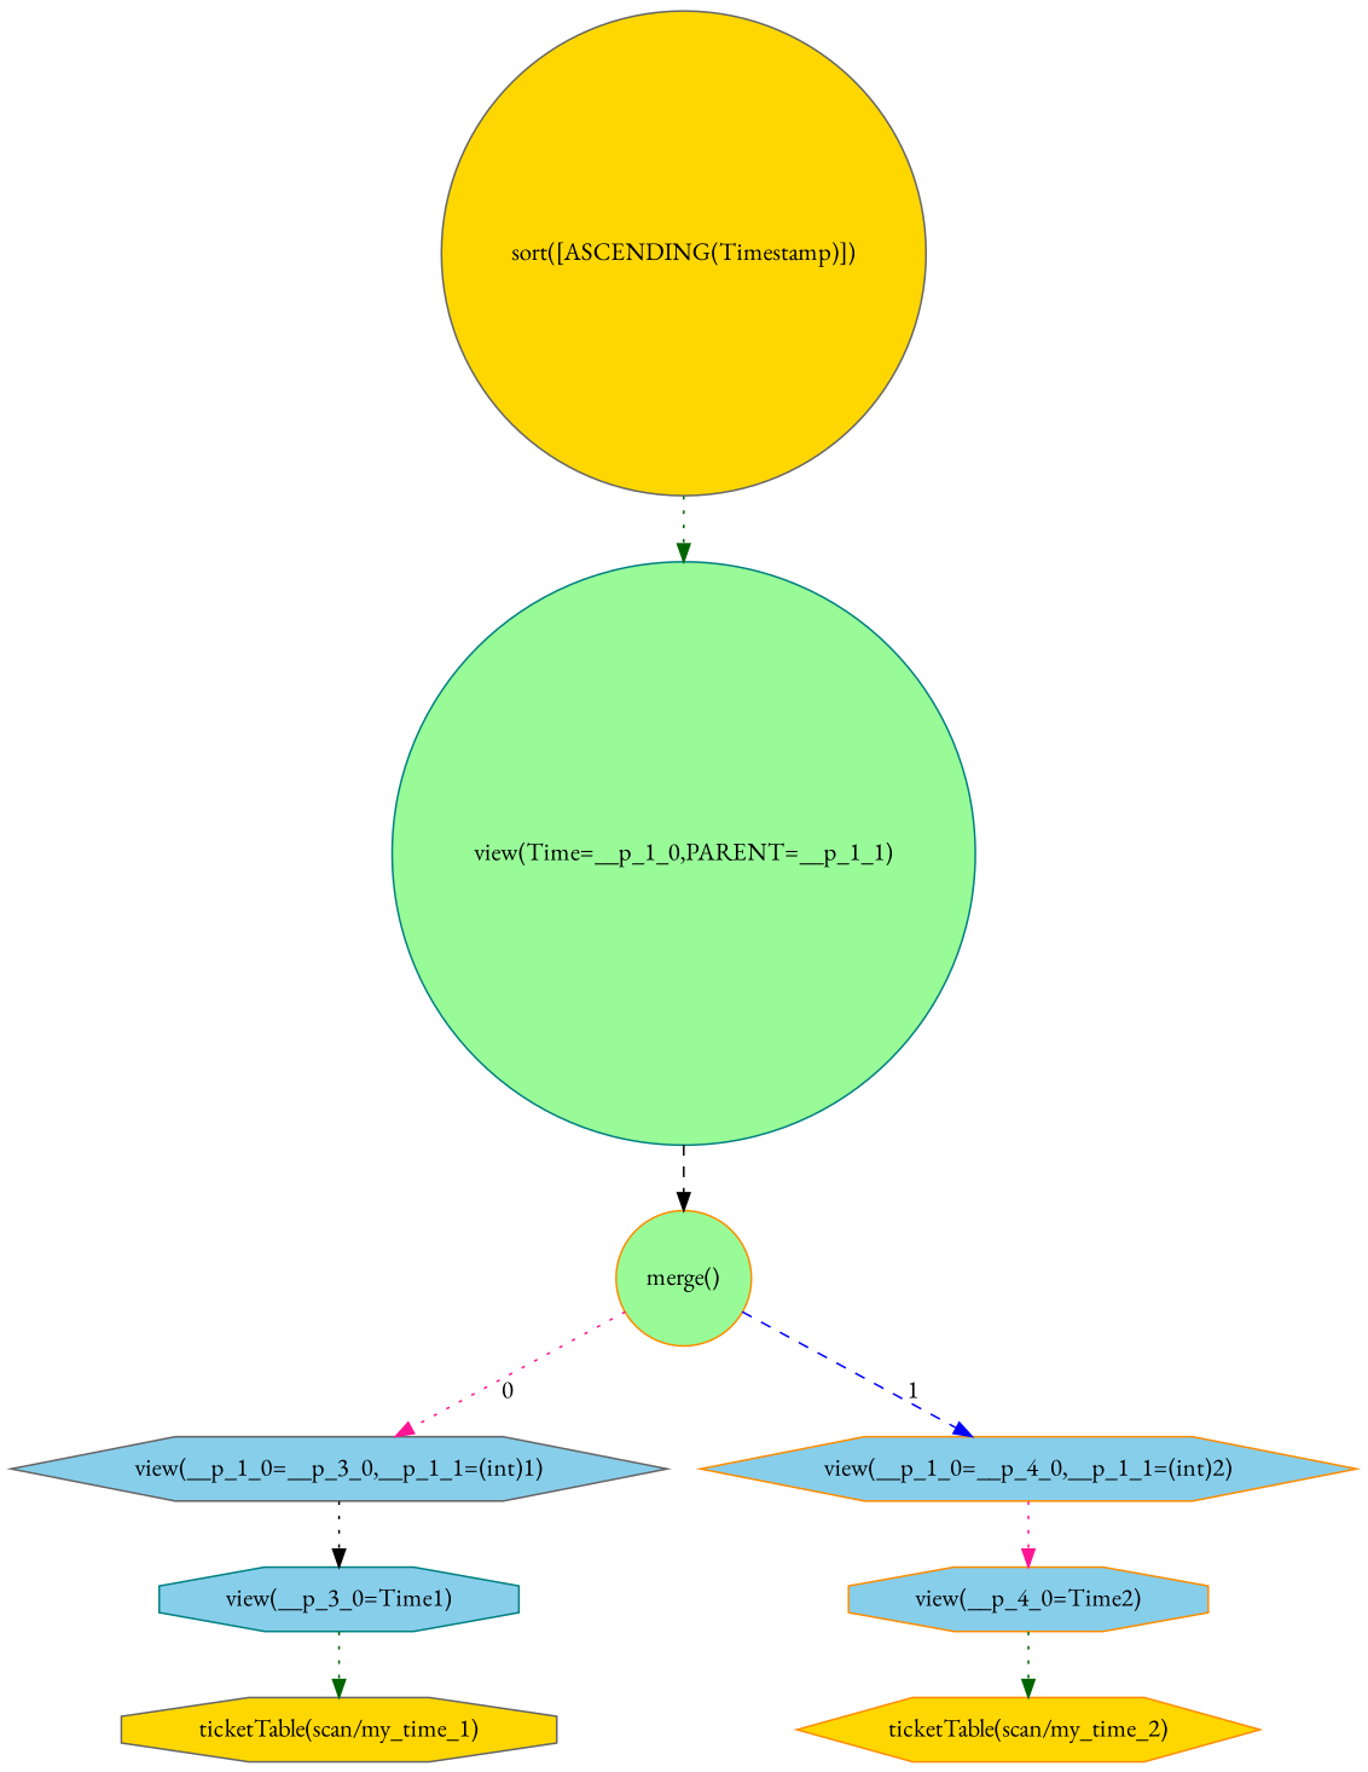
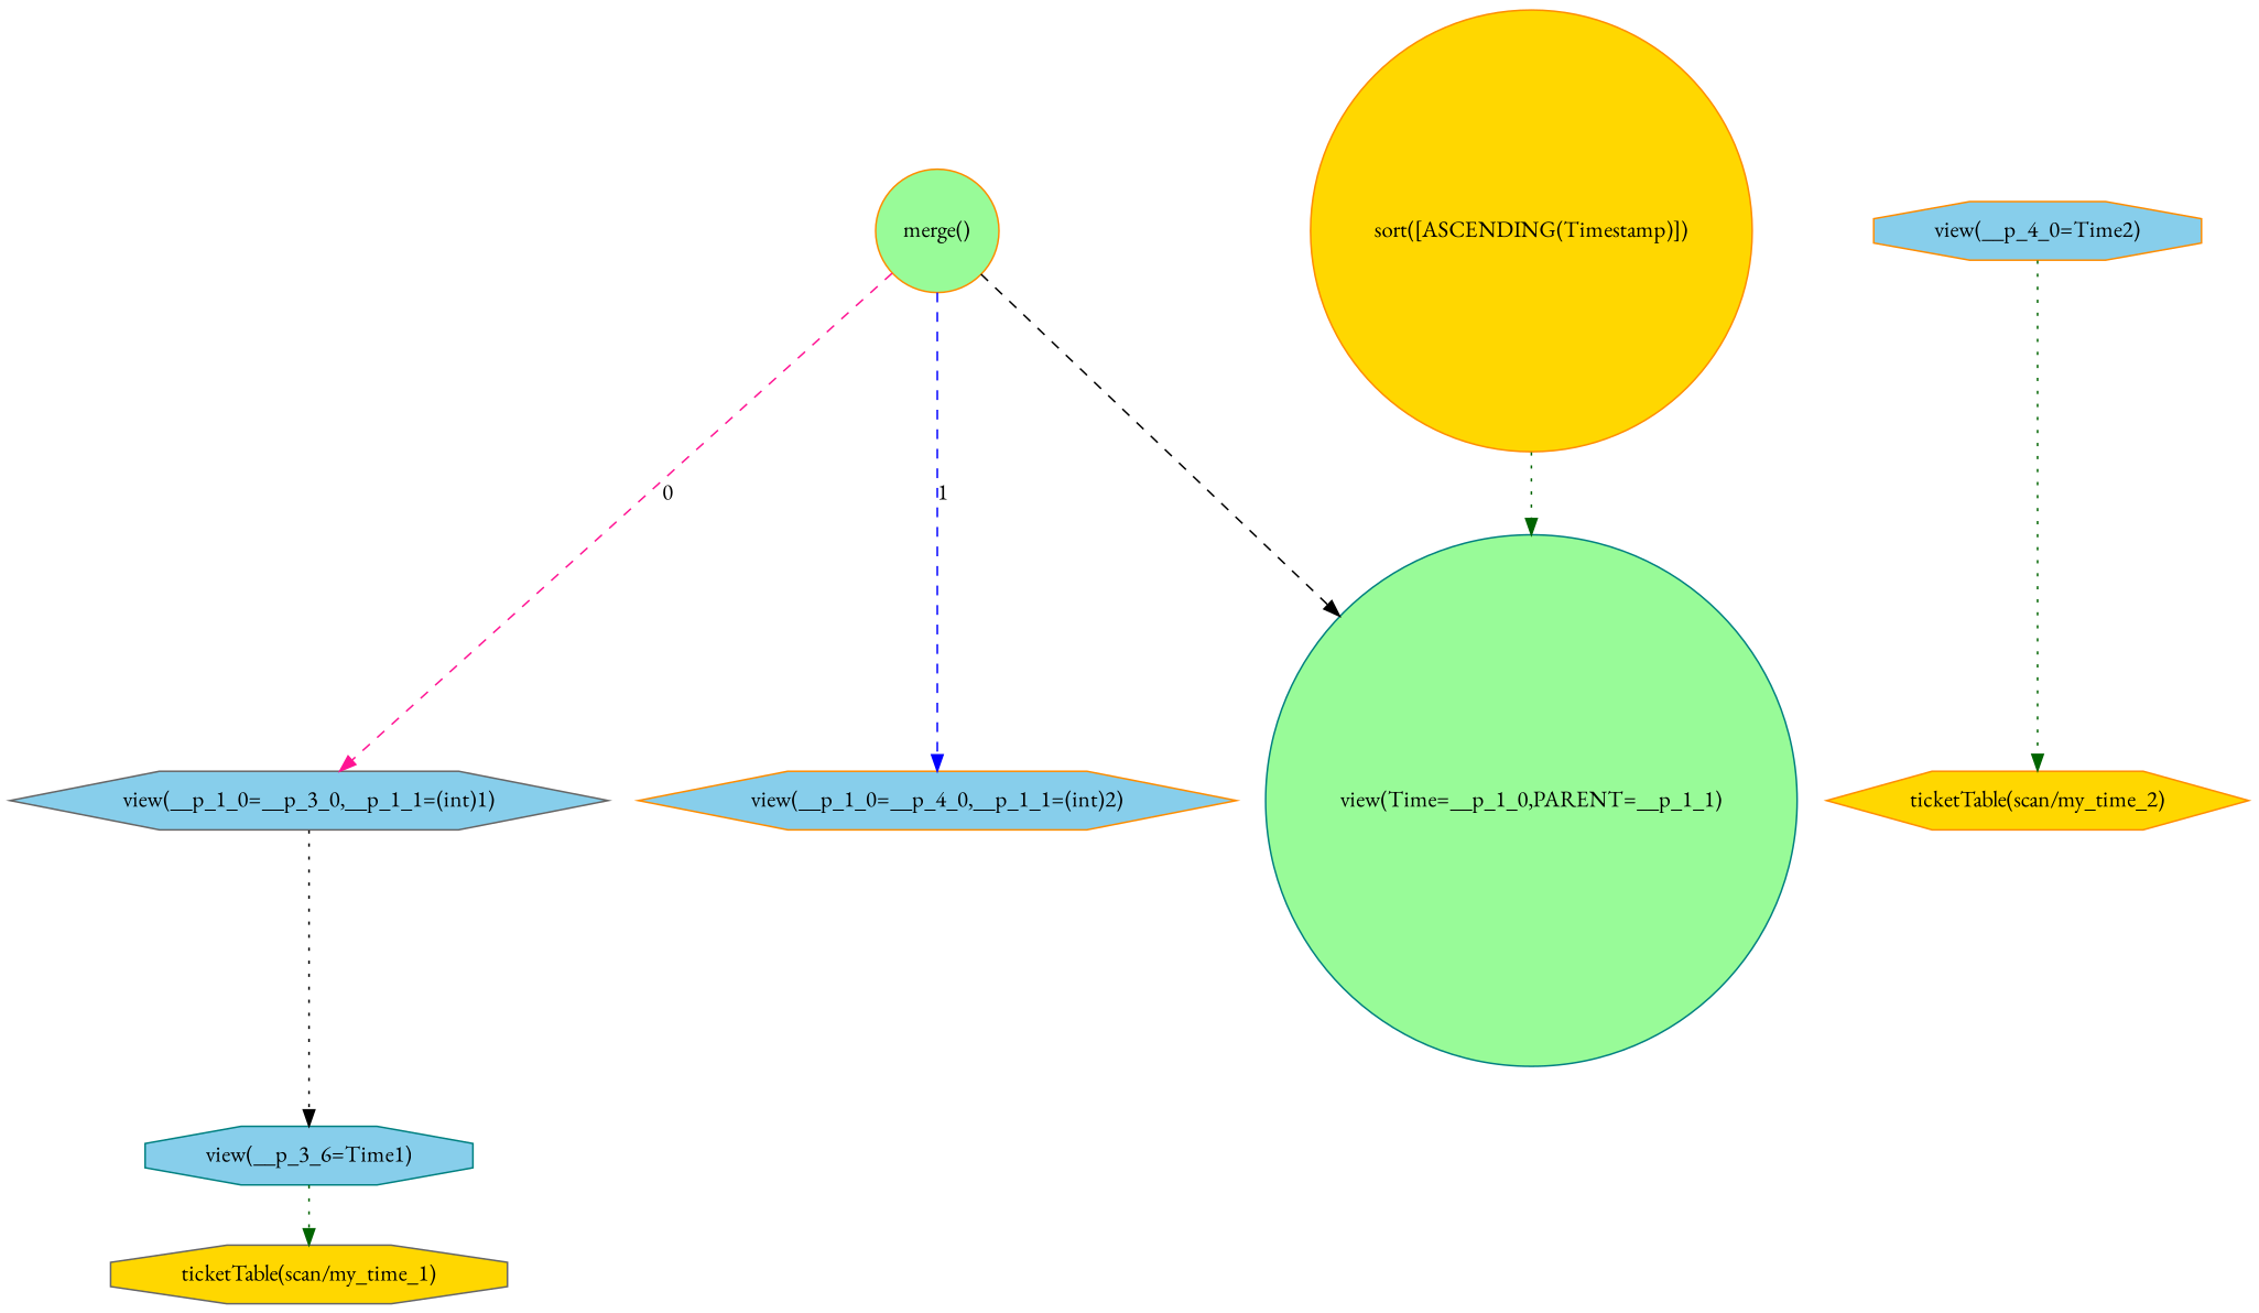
  digraph {
    fontname="EB Garamond"
    node [color=darkorange fillcolor=skyblue fontname="EB Garamond" shape=octagon style=filled]
    edge [color=darkgreen fontname="EB Garamond" style=dotted]
    n1 [color=gray40 fillcolor=gold label="ticketTable(scan/my_time_1)"]
    n2 [fillcolor=gold label="ticketTable(scan/my_time_2)" shape=hexagon]
-   n3 [color=teal label="view(__p_3_0=Time1)"]
+   n3 [color=teal label="view(__p_3_6=Time1)"]
    n4 [label="view(__p_4_0=Time2)"]
    n5 [color=gray40 label="view(__p_1_0=__p_3_0,__p_1_1=(int)1)" shape=hexagon]
    n6 [label="view(__p_1_0=__p_4_0,__p_1_1=(int)2)" shape=hexagon]
    n7 [fillcolor=palegreen label="merge()" shape=circle]
    n8 [color=teal fillcolor=palegreen label="view(Time=__p_1_0,PARENT=__p_1_1)" shape=circle]
-   n9 [color=gray40 fillcolor=gold label="sort([ASCENDING(Timestamp)])" shape=circle]
+   n9 [fillcolor=gold label="sort([ASCENDING(Timestamp)])" shape=circle]
    n3 -> n1
    n4 -> n2
    n5 -> n3 [color=black]
-   n6 -> n4 [color=deeppink]
-   n7 -> n5 [color=deeppink label=0]
+   n7 -> n5 [color=deeppink label=0 style=dashed]
    n7 -> n6 [color=blue label=1 style=dashed]
-   n8 -> n7 [color=black style=dashed]
+   n7 -> n8 [color=black style=dashed]
    n9 -> n8
  }
